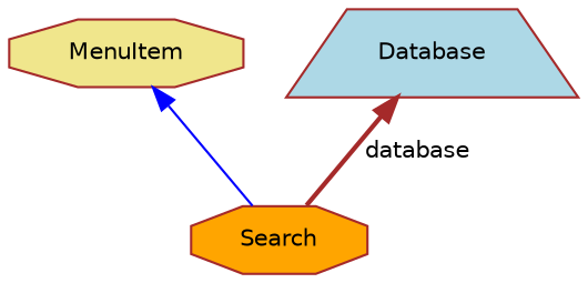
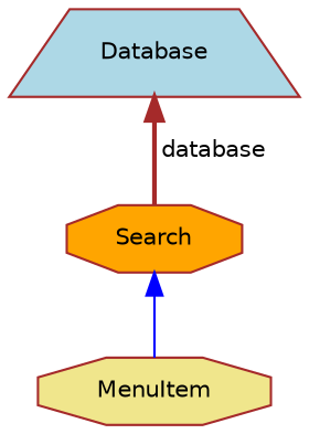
  digraph {
    node [color=brown fontname=Helvetica fontsize=10 shape=octagon style=filled]
    edge [dir=back fontname=Helvetica fontsize=10 labelfontname=Helvetica labelfontsize=10]
    n1 [fillcolor=orange fontcolor=black height=0.2 label=Search width=0.4]
    n2 [fillcolor=khaki height=0.2 label=MenuItem width=0.4]
    n3 [fillcolor=lightblue height=0.2 label=Database shape=trapezium width=0.4]
-   n2 -> n1 [color=blue style=solid]
+   n1 -> n2 [color=blue style=solid]
    n3 -> n1 [color=brown label=" database" style=bold]
  }
